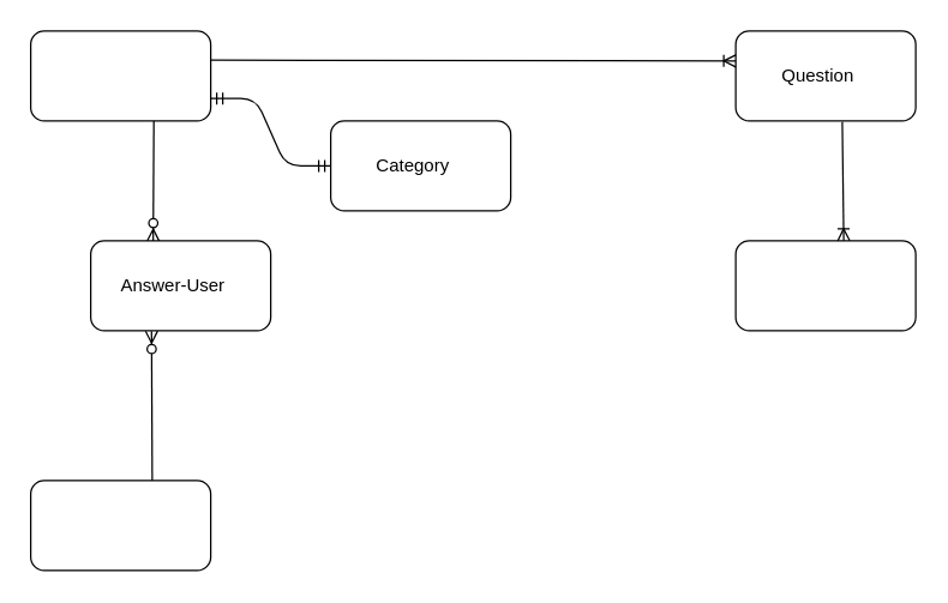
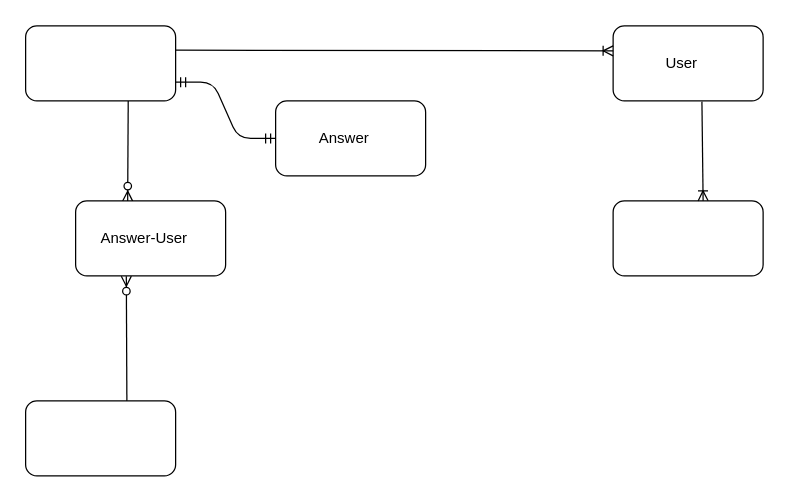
  <mxCell id="0" />
  <mxCell id="1" parent="0" />
  <mxCell id="2" style="edgeStyle=none;rounded=0;orthogonalLoop=1;jettySize=auto;html=1;exitX=0.684;exitY=0.996;exitDx=0;exitDy=0;endArrow=ERzeroToMany;endFill=1;exitPerimeter=0;entryX=0.097;entryY=0.003;entryDx=0;entryDy=0;entryPerimeter=0;" edge="1" parent="1" source="3"><mxGeometry relative="1" as="geometry"><mxPoint x="101.64" y="160.18" as="targetPoint" /></mxGeometry></mxCell>
  <mxCell id="3" value="" style="rounded=1;whiteSpace=wrap;html=1;" parent="1" vertex="1"><mxGeometry x="20" y="20" width="120" height="60" as="geometry" /></mxCell>
  <mxCell id="4" value="" style="rounded=1;whiteSpace=wrap;html=1;" vertex="1" parent="1"><mxGeometry x="20" y="320" width="120" height="60" as="geometry" /></mxCell>
  <mxCell id="5" value="" style="rounded=1;whiteSpace=wrap;html=1;" vertex="1" parent="1"><mxGeometry x="220" y="80" width="120" height="60" as="geometry" /></mxCell>
- <mxCell id="6" value="Category" style="text;html=1;strokeColor=none;fillColor=none;align=center;verticalAlign=middle;whiteSpace=wrap;rounded=0;" vertex="1" parent="1"><mxGeometry x="220" y="90" width="110" height="40" as="geometry" /></mxCell>
+ <mxCell id="6" value="Answer" style="text;html=1;strokeColor=none;fillColor=none;align=center;verticalAlign=middle;whiteSpace=wrap;rounded=0;" vertex="1" parent="1"><mxGeometry x="220" y="90" width="110" height="40" as="geometry" /></mxCell>
  <mxCell id="7" value="" style="rounded=1;whiteSpace=wrap;html=1;" vertex="1" parent="1"><mxGeometry x="490" y="20" width="120" height="60" as="geometry" /></mxCell>
- <mxCell id="8" value="Question" style="text;html=1;strokeColor=none;fillColor=none;align=center;verticalAlign=middle;whiteSpace=wrap;rounded=0;" vertex="1" parent="1"><mxGeometry x="490" y="30" width="110" height="40" as="geometry" /></mxCell>
+ <mxCell id="8" value="User" style="text;html=1;strokeColor=none;fillColor=none;align=center;verticalAlign=middle;whiteSpace=wrap;rounded=0;" vertex="1" parent="1"><mxGeometry x="490" y="30" width="110" height="40" as="geometry" /></mxCell>
  <mxCell id="9" value="" style="rounded=1;whiteSpace=wrap;html=1;" vertex="1" parent="1"><mxGeometry x="490" y="160" width="120" height="60" as="geometry" /></mxCell>
  <mxCell id="10" value="" style="fontSize=12;html=1;endArrow=ERoneToMany;exitX=0.592;exitY=1.01;exitDx=0;exitDy=0;exitPerimeter=0;entryX=0.6;entryY=0;entryDx=0;entryDy=0;entryPerimeter=0;" edge="1" parent="1" source="7" target="9"><mxGeometry width="100" height="100" relative="1" as="geometry"><mxPoint x="620" y="50" as="sourcePoint" /><mxPoint x="660" y="200" as="targetPoint" /></mxGeometry></mxCell>
  <mxCell id="11" value="" style="edgeStyle=entityRelationEdgeStyle;fontSize=12;html=1;endArrow=ERmandOne;startArrow=ERmandOne;exitX=1;exitY=0.75;exitDx=0;exitDy=0;entryX=0;entryY=0.5;entryDx=0;entryDy=0;" edge="1" parent="1" source="3" target="6"><mxGeometry width="100" height="100" relative="1" as="geometry"><mxPoint x="350" y="190" as="sourcePoint" /><mxPoint x="450" y="90" as="targetPoint" /></mxGeometry></mxCell>
  <mxCell id="12" value="" style="fontSize=12;html=1;endArrow=ERoneToMany;exitX=1.002;exitY=0.324;exitDx=0;exitDy=0;exitPerimeter=0;entryX=0;entryY=0.25;entryDx=0;entryDy=0;" edge="1" parent="1" source="3" target="8"><mxGeometry width="100" height="100" relative="1" as="geometry"><mxPoint x="350" y="190" as="sourcePoint" /><mxPoint x="450" y="90" as="targetPoint" /></mxGeometry></mxCell>
  <mxCell id="13" style="edgeStyle=none;rounded=0;orthogonalLoop=1;jettySize=auto;html=1;exitX=0.675;exitY=0;exitDx=0;exitDy=0;endArrow=ERzeroToMany;endFill=1;exitPerimeter=0;entryX=0.088;entryY=1.004;entryDx=0;entryDy=0;entryPerimeter=0;" edge="1" parent="1" source="4"><mxGeometry relative="1" as="geometry"><mxPoint x="120" y="90" as="sourcePoint" /><mxPoint x="100.56" y="220.24" as="targetPoint" /></mxGeometry></mxCell>
  <mxCell id="14" value="" style="rounded=1;whiteSpace=wrap;html=1;" vertex="1" parent="1"><mxGeometry x="60" y="160" width="120" height="60" as="geometry" /></mxCell>
  <mxCell id="15" value="Answer-User" style="text;html=1;strokeColor=none;fillColor=none;align=center;verticalAlign=middle;whiteSpace=wrap;rounded=0;" vertex="1" parent="1"><mxGeometry x="60" y="170" width="110" height="40" as="geometry" /></mxCell>
